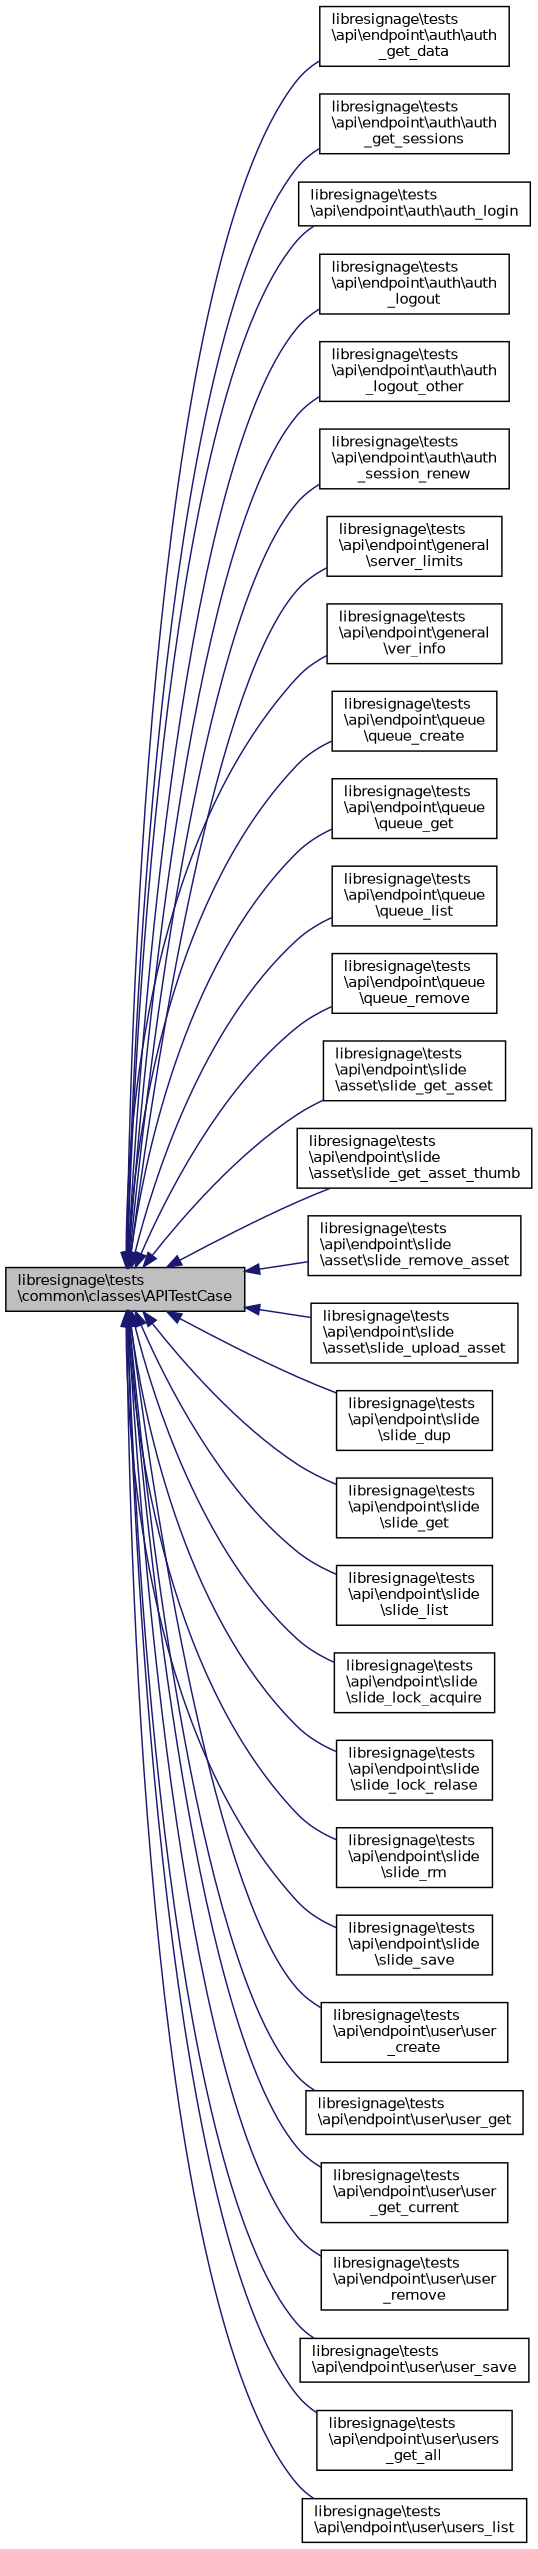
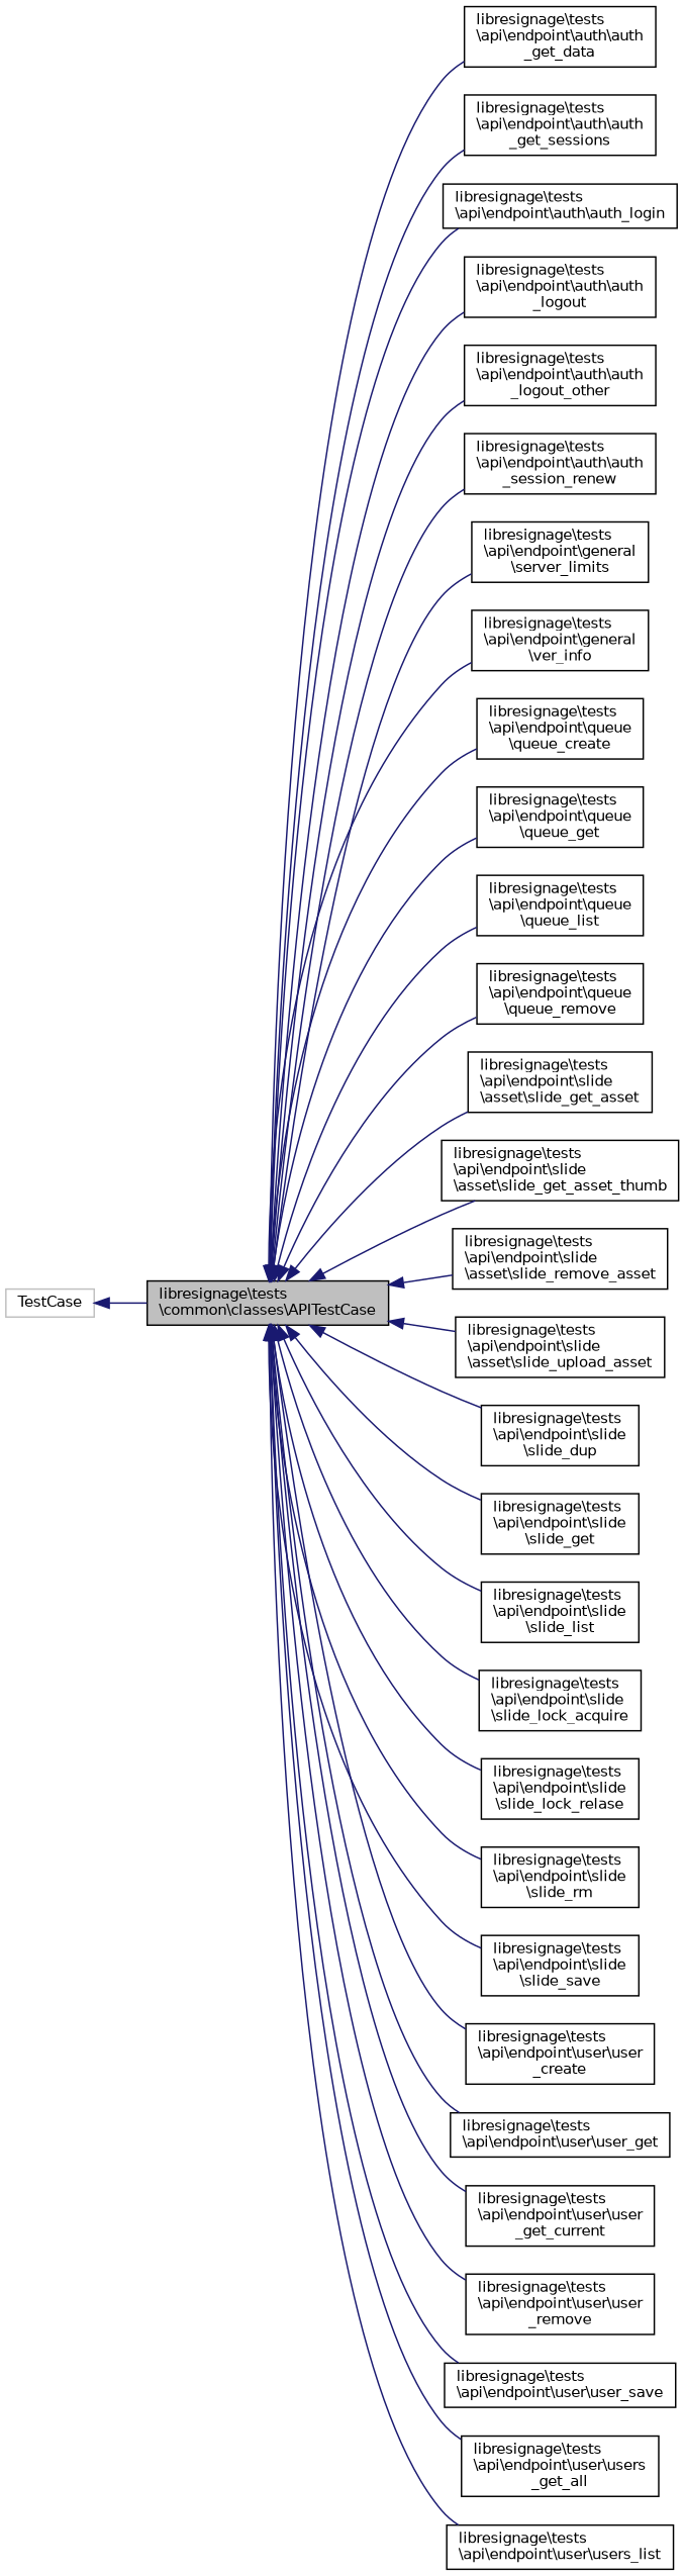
  digraph {
    rankdir=LR
    node [color=black fillcolor=white fontname=Helvetica fontsize=10 shape=record style=filled]
    edge [color=midnightblue dir=back fontname=Helvetica fontsize=10 labelfontname=Helvetica labelfontsize=10 style=solid]
    n1 [fillcolor=grey75 fontcolor=black height=0.2 label="libresignage\\tests\l\\common\\classes\\APITestCase" width=0.4]
    n2 [height=0.2 label="libresignage\\tests\l\\api\\endpoint\\auth\\auth\l_get_data" width=0.4]
    n3 [height=0.2 label="libresignage\\tests\l\\api\\endpoint\\auth\\auth\l_get_sessions" width=0.4]
    n4 [height=0.2 label="libresignage\\tests\l\\api\\endpoint\\auth\\auth_login" width=0.4]
    n5 [height=0.2 label="libresignage\\tests\l\\api\\endpoint\\auth\\auth\l_logout" width=0.4]
    n6 [height=0.2 label="libresignage\\tests\l\\api\\endpoint\\auth\\auth\l_logout_other" width=0.4]
    n7 [height=0.2 label="libresignage\\tests\l\\api\\endpoint\\auth\\auth\l_session_renew" width=0.4]
    n8 [height=0.2 label="libresignage\\tests\l\\api\\endpoint\\general\l\\server_limits" width=0.4]
    n9 [height=0.2 label="libresignage\\tests\l\\api\\endpoint\\general\l\\ver_info" width=0.4]
    n10 [height=0.2 label="libresignage\\tests\l\\api\\endpoint\\queue\l\\queue_create" width=0.4]
    n11 [height=0.2 label="libresignage\\tests\l\\api\\endpoint\\queue\l\\queue_get" width=0.4]
    n12 [height=0.2 label="libresignage\\tests\l\\api\\endpoint\\queue\l\\queue_list" width=0.4]
    n13 [height=0.2 label="libresignage\\tests\l\\api\\endpoint\\queue\l\\queue_remove" width=0.4]
    n14 [height=0.2 label="libresignage\\tests\l\\api\\endpoint\\slide\l\\asset\\slide_get_asset" width=0.4]
    n15 [height=0.2 label="libresignage\\tests\l\\api\\endpoint\\slide\l\\asset\\slide_get_asset_thumb" width=0.4]
    n16 [height=0.2 label="libresignage\\tests\l\\api\\endpoint\\slide\l\\asset\\slide_remove_asset" width=0.4]
    n17 [height=0.2 label="libresignage\\tests\l\\api\\endpoint\\slide\l\\asset\\slide_upload_asset" width=0.4]
    n18 [height=0.2 label="libresignage\\tests\l\\api\\endpoint\\slide\l\\slide_dup" width=0.4]
    n19 [height=0.2 label="libresignage\\tests\l\\api\\endpoint\\slide\l\\slide_get" width=0.4]
    n20 [height=0.2 label="libresignage\\tests\l\\api\\endpoint\\slide\l\\slide_list" width=0.4]
    n21 [height=0.2 label="libresignage\\tests\l\\api\\endpoint\\slide\l\\slide_lock_acquire" width=0.4]
    n22 [height=0.2 label="libresignage\\tests\l\\api\\endpoint\\slide\l\\slide_lock_relase" width=0.4]
    n23 [height=0.2 label="libresignage\\tests\l\\api\\endpoint\\slide\l\\slide_rm" width=0.4]
    n24 [height=0.2 label="libresignage\\tests\l\\api\\endpoint\\slide\l\\slide_save" width=0.4]
    n25 [height=0.2 label="libresignage\\tests\l\\api\\endpoint\\user\\user\l_create" width=0.4]
    n26 [height=0.2 label="libresignage\\tests\l\\api\\endpoint\\user\\user_get" width=0.4]
    n27 [height=0.2 label="libresignage\\tests\l\\api\\endpoint\\user\\user\l_get_current" width=0.4]
    n28 [height=0.2 label="libresignage\\tests\l\\api\\endpoint\\user\\user\l_remove" width=0.4]
    n29 [height=0.2 label="libresignage\\tests\l\\api\\endpoint\\user\\user_save" width=0.4]
    n30 [height=0.2 label="libresignage\\tests\l\\api\\endpoint\\user\\users\l_get_all" width=0.4]
    n31 [height=0.2 label="libresignage\\tests\l\\api\\endpoint\\user\\users_list" width=0.4]
+   n32 [color=grey75 height=0.2 label=TestCase width=0.4]
    n1 -> n2
    n1 -> n3
    n1 -> n4
    n1 -> n5
    n1 -> n6
    n1 -> n7
    n1 -> n8
    n1 -> n9
    n1 -> n10
    n1 -> n11
    n1 -> n12
    n1 -> n13
    n1 -> n14
    n1 -> n15
    n1 -> n16
    n1 -> n17
    n1 -> n18
    n1 -> n19
    n1 -> n20
    n1 -> n21
    n1 -> n22
    n1 -> n23
    n1 -> n24
    n1 -> n25
    n1 -> n26
    n1 -> n27
    n1 -> n28
    n1 -> n29
    n1 -> n30
    n1 -> n31
+   n32 -> n1
  }
